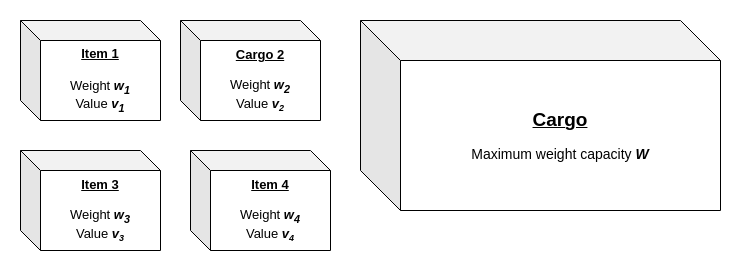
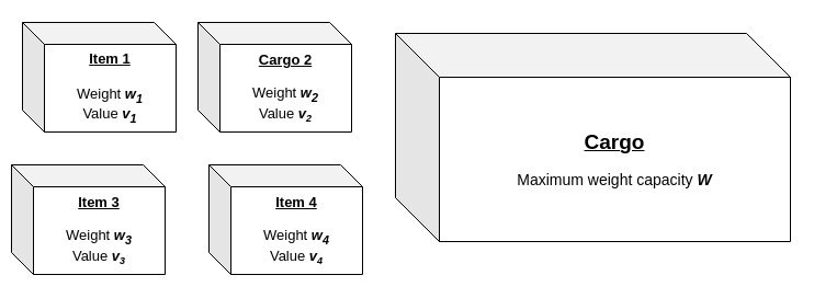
  <mxCell id="0" />
  <mxCell id="1" parent="0" />
- <mxCell id="2" value="&lt;font&gt;&lt;u style=&quot;font-weight: bold&quot;&gt;&lt;font style=&quot;font-size: 19px&quot;&gt;Cargo&lt;/font&gt;&lt;/u&gt;&lt;br&gt;&lt;br&gt;&lt;span style=&quot;font-size: 14px&quot;&gt;Maximum weight capacity &lt;/span&gt;&lt;i style=&quot;font-size: 14px&quot;&gt;&lt;b&gt;W&lt;/b&gt;&lt;/i&gt;&lt;br&gt;&lt;/font&gt;" style="shape=cube;whiteSpace=wrap;html=1;boundedLbl=1;backgroundOutline=1;darkOpacity=0.05;darkOpacity2=0.1;size=40;" vertex="1" parent="1"><mxGeometry x="360" y="20" width="360" height="190" as="geometry" /></mxCell>
+ <mxCell id="2" value="&lt;font&gt;&lt;u style=&quot;font-weight: bold&quot;&gt;&lt;font style=&quot;font-size: 19px&quot;&gt;Cargo&lt;/font&gt;&lt;/u&gt;&lt;br&gt;&lt;br&gt;&lt;span style=&quot;font-size: 14px&quot;&gt;Maximum weight capacity &lt;/span&gt;&lt;i style=&quot;font-size: 14px&quot;&gt;&lt;b&gt;W&lt;/b&gt;&lt;/i&gt;&lt;br&gt;&lt;/font&gt;" style="shape=cube;whiteSpace=wrap;html=1;boundedLbl=1;backgroundOutline=1;darkOpacity=0.05;darkOpacity2=0.1;size=40;" vertex="1" parent="1"><mxGeometry x="360" y="30" width="360" height="190" as="geometry" /></mxCell>
  <mxCell id="3" value="&lt;font style=&quot;font-size: 13px&quot;&gt;&lt;u style=&quot;font-weight: bold&quot;&gt;Item 1&lt;/u&gt;&lt;br&gt;&lt;br&gt;Weight &lt;b&gt;&lt;i&gt;w&lt;/i&gt;&lt;/b&gt;&lt;sub&gt;&lt;b&gt;&lt;i&gt;1&lt;/i&gt;&lt;/b&gt;&lt;br style=&quot;font-size: 13px&quot;&gt;&lt;/sub&gt;Value &lt;b&gt;&lt;i&gt;v&lt;sub&gt;1&lt;/sub&gt;&lt;/i&gt;&lt;/b&gt;&lt;br&gt;&lt;/font&gt;" style="shape=cube;whiteSpace=wrap;html=1;boundedLbl=1;backgroundOutline=1;darkOpacity=0.05;darkOpacity2=0.1;" vertex="1" parent="1"><mxGeometry x="20" y="20" width="140" height="100" as="geometry" /></mxCell>
  <mxCell id="4" value="&lt;font&gt;&lt;u style=&quot;font-size: 13px ; font-weight: bold&quot;&gt;Cargo 2&lt;/u&gt;&lt;br&gt;&lt;br&gt;&lt;span style=&quot;font-size: 13px&quot;&gt;Weight &lt;/span&gt;&lt;b style=&quot;font-size: 13px&quot;&gt;&lt;i&gt;w&lt;sub&gt;2&lt;/sub&gt;&lt;/i&gt;&lt;/b&gt;&lt;sub style=&quot;font-size: 13px&quot;&gt;&lt;br style=&quot;font-size: 13px&quot;&gt;&lt;/sub&gt;&lt;span style=&quot;font-size: 13px&quot;&gt;Value &lt;/span&gt;&lt;b&gt;&lt;i&gt;&lt;span style=&quot;font-size: 13px&quot;&gt;v&lt;/span&gt;&lt;span style=&quot;font-size: 10.833px&quot;&gt;&lt;sub&gt;2&lt;/sub&gt;&lt;/span&gt;&lt;/i&gt;&lt;/b&gt;&lt;br&gt;&lt;/font&gt;" style="shape=cube;whiteSpace=wrap;html=1;boundedLbl=1;backgroundOutline=1;darkOpacity=0.05;darkOpacity2=0.1;" vertex="1" parent="1"><mxGeometry x="180" y="20" width="140" height="100" as="geometry" /></mxCell>
- <mxCell id="5" value="&lt;font&gt;&lt;u style=&quot;font-size: 13px ; font-weight: bold&quot;&gt;Item 3&lt;/u&gt;&lt;br&gt;&lt;br&gt;&lt;span style=&quot;font-size: 13px&quot;&gt;Weight &lt;/span&gt;&lt;b style=&quot;font-size: 13px&quot;&gt;&lt;i&gt;w&lt;sub&gt;3&lt;/sub&gt;&lt;/i&gt;&lt;/b&gt;&lt;sub style=&quot;font-size: 13px&quot;&gt;&lt;br style=&quot;font-size: 13px&quot;&gt;&lt;/sub&gt;&lt;span style=&quot;font-size: 13px&quot;&gt;Value &lt;/span&gt;&lt;b&gt;&lt;i&gt;&lt;span style=&quot;font-size: 13px&quot;&gt;v&lt;/span&gt;&lt;span style=&quot;font-size: 10.833px&quot;&gt;&lt;sub&gt;3&lt;/sub&gt;&lt;/span&gt;&lt;/i&gt;&lt;/b&gt;&lt;br&gt;&lt;/font&gt;" style="shape=cube;whiteSpace=wrap;html=1;boundedLbl=1;backgroundOutline=1;darkOpacity=0.05;darkOpacity2=0.1;" vertex="1" parent="1"><mxGeometry x="20" y="150" width="140" height="100" as="geometry" /></mxCell>
+ <mxCell id="5" value="&lt;font&gt;&lt;u style=&quot;font-size: 13px ; font-weight: bold&quot;&gt;Item 3&lt;/u&gt;&lt;br&gt;&lt;br&gt;&lt;span style=&quot;font-size: 13px&quot;&gt;Weight &lt;/span&gt;&lt;b style=&quot;font-size: 13px&quot;&gt;&lt;i&gt;w&lt;sub&gt;3&lt;/sub&gt;&lt;/i&gt;&lt;/b&gt;&lt;sub style=&quot;font-size: 13px&quot;&gt;&lt;br style=&quot;font-size: 13px&quot;&gt;&lt;/sub&gt;&lt;span style=&quot;font-size: 13px&quot;&gt;Value &lt;/span&gt;&lt;b&gt;&lt;i&gt;&lt;span style=&quot;font-size: 13px&quot;&gt;v&lt;/span&gt;&lt;span style=&quot;font-size: 10.833px&quot;&gt;&lt;sub&gt;3&lt;/sub&gt;&lt;/span&gt;&lt;/i&gt;&lt;/b&gt;&lt;br&gt;&lt;/font&gt;" style="shape=cube;whiteSpace=wrap;html=1;boundedLbl=1;backgroundOutline=1;darkOpacity=0.05;darkOpacity2=0.1;" vertex="1" parent="1"><mxGeometry x="10" y="150" width="140" height="100" as="geometry" /></mxCell>
  <mxCell id="6" value="&lt;font&gt;&lt;u style=&quot;font-size: 13px ; font-weight: bold&quot;&gt;Item 4&lt;/u&gt;&lt;br&gt;&lt;br&gt;&lt;span style=&quot;font-size: 13px&quot;&gt;Weight &lt;/span&gt;&lt;b style=&quot;font-size: 13px&quot;&gt;&lt;i&gt;w&lt;sub&gt;4&lt;/sub&gt;&lt;/i&gt;&lt;/b&gt;&lt;sub style=&quot;font-size: 13px&quot;&gt;&lt;br style=&quot;font-size: 13px&quot;&gt;&lt;/sub&gt;&lt;span style=&quot;font-size: 13px&quot;&gt;Value &lt;/span&gt;&lt;b&gt;&lt;i&gt;&lt;span style=&quot;font-size: 13px&quot;&gt;v&lt;/span&gt;&lt;span style=&quot;font-size: 10.833px&quot;&gt;&lt;sub&gt;4&lt;/sub&gt;&lt;/span&gt;&lt;/i&gt;&lt;/b&gt;&lt;br&gt;&lt;/font&gt;" style="shape=cube;whiteSpace=wrap;html=1;boundedLbl=1;backgroundOutline=1;darkOpacity=0.05;darkOpacity2=0.1;" vertex="1" parent="1"><mxGeometry x="190" y="150" width="140" height="100" as="geometry" /></mxCell>
